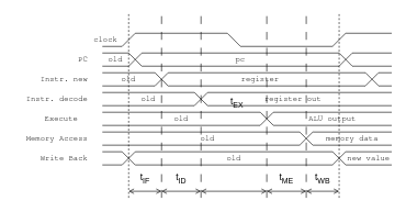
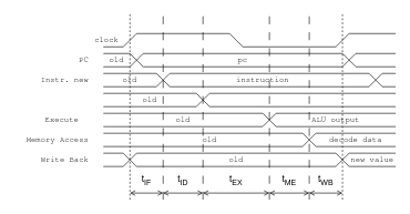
  <mxCell id="0" />
  <mxCell id="1" parent="0" />
  <mxCell id="2" value="&lt;font face=&quot;FreeMono&quot;&gt;clock&lt;/font&gt;" style="text;strokeColor=none;align=right;fillColor=none;html=1;verticalAlign=middle;whiteSpace=wrap;rounded=0;" parent="1" vertex="1"><mxGeometry x="80" y="50" width="100" height="20" as="geometry" /></mxCell>
  <mxCell id="3" value="" style="endArrow=none;html=1;rounded=0;" parent="1" edge="1"><mxGeometry width="50" height="50" relative="1" as="geometry"><mxPoint x="155" y="70" as="sourcePoint" /><mxPoint x="595" y="50" as="targetPoint" /><Array as="points"><mxPoint x="185" y="70" /><mxPoint x="205" y="50" /><mxPoint x="345" y="50" /><mxPoint x="365" y="70" /><mxPoint x="505" y="70" /><mxPoint x="525" y="50" /></Array></mxGeometry></mxCell>
  <mxCell id="4" value="&lt;font face=&quot;FreeMono&quot;&gt;PC&lt;/font&gt;" style="text;strokeColor=none;align=right;fillColor=none;html=1;verticalAlign=middle;whiteSpace=wrap;rounded=0;" parent="1" vertex="1"><mxGeometry x="35" y="80" width="100" height="20" as="geometry" /></mxCell>
  <mxCell id="5" value="" style="endArrow=none;html=1;rounded=0;" parent="1" edge="1"><mxGeometry width="50" height="50" relative="1" as="geometry"><mxPoint x="155" y="100" as="sourcePoint" /><mxPoint x="595" y="100" as="targetPoint" /><Array as="points"><mxPoint x="195" y="100" /><mxPoint x="215" y="80" /><mxPoint y="80" x="515" /><mxPoint x="535" y="100" /></Array></mxGeometry></mxCell>
  <mxCell id="6" value="" style="endArrow=none;html=1;rounded=0;" parent="1" edge="1"><mxGeometry width="50" height="50" relative="1" as="geometry"><mxPoint x="155" y="80" as="sourcePoint" /><mxPoint x="595" y="80" as="targetPoint" /><Array as="points"><mxPoint x="195" y="80" /><mxPoint x="215" y="100" /><mxPoint y="100" x="515" /><mxPoint x="535" y="80" /></Array></mxGeometry></mxCell>
  <mxCell id="7" value="&lt;font face=&quot;FreeMono&quot;&gt;pc&lt;/font&gt;" style="text;strokeColor=none;align=center;fillColor=none;html=1;verticalAlign=middle;whiteSpace=wrap;rounded=0;" parent="1" vertex="1"><mxGeometry x="345" y="80" width="40" height="20" as="geometry" /></mxCell>
  <mxCell id="8" value="&lt;font face=&quot;FreeMono&quot;&gt;Instr. new&lt;/font&gt;" style="text;strokeColor=none;align=right;fillColor=none;html=1;verticalAlign=middle;whiteSpace=wrap;rounded=0;" parent="1" vertex="1"><mxGeometry x="35" y="110" width="100" height="20" as="geometry" /></mxCell>
  <mxCell id="9" value="" style="endArrow=none;html=1;rounded=0;" parent="1" edge="1"><mxGeometry width="50" height="50" relative="1" as="geometry"><mxPoint x="155" y="110" as="sourcePoint" /><mxPoint x="595" y="110" as="targetPoint" /><Array as="points"><mxPoint x="235" y="110" /><mxPoint x="255" y="130" /><mxPoint x="555" y="130" /><mxPoint x="575" y="110" /></Array></mxGeometry></mxCell>
  <mxCell id="10" value="" style="endArrow=none;html=1;rounded=0;" parent="1" edge="1"><mxGeometry width="50" height="50" relative="1" as="geometry"><mxPoint x="155" y="130" as="sourcePoint" /><mxPoint x="595" y="130" as="targetPoint" /><Array as="points"><mxPoint x="235" y="130" /><mxPoint x="255" y="110" /><mxPoint x="555" y="110" /><mxPoint x="575" y="130" /></Array></mxGeometry></mxCell>
- <mxCell id="11" value="&lt;font face=&quot;FreeMono&quot;&gt;register&lt;/font&gt;" style="text;strokeColor=none;align=center;fillColor=none;html=1;verticalAlign=middle;whiteSpace=wrap;rounded=0;" parent="1" vertex="1"><mxGeometry x="335" y="110" width="120" height="20" as="geometry" /></mxCell>
+ <mxCell id="11" value="&lt;font face=&quot;FreeMono&quot;&gt;instruction&lt;/font&gt;" style="text;strokeColor=none;align=center;fillColor=none;html=1;verticalAlign=middle;whiteSpace=wrap;rounded=0;" parent="1" vertex="1"><mxGeometry x="335" y="110" width="120" height="20" as="geometry" /></mxCell>
  <mxCell id="12" value="" style="endArrow=none;html=1;rounded=0;" parent="1" edge="1"><mxGeometry width="50" height="50" relative="1" as="geometry"><mxPoint x="155" y="140" as="sourcePoint" /><mxPoint x="595" y="160" as="targetPoint" /><Array as="points"><mxPoint x="295" y="140" /><mxPoint x="315" y="160" /></Array></mxGeometry></mxCell>
  <mxCell id="13" value="" style="endArrow=none;html=1;rounded=0;" parent="1" edge="1"><mxGeometry width="50" height="50" relative="1" as="geometry"><mxPoint x="155" y="160" as="sourcePoint" /><mxPoint x="595" y="140" as="targetPoint" /><Array as="points"><mxPoint x="295" y="160" /><mxPoint x="315" y="140" /></Array></mxGeometry></mxCell>
- <mxCell id="14" value="&lt;font face=&quot;FreeMono&quot;&gt;Instr. decode&lt;/font&gt;" style="text;strokeColor=none;align=right;fillColor=none;html=1;verticalAlign=middle;whiteSpace=wrap;rounded=0;" parent="1" vertex="1"><mxGeometry x="35" y="140" width="100" height="20" as="geometry" /></mxCell>
- <mxCell id="15" value="&lt;font face=&quot;FreeMono&quot;&gt;register out&lt;/font&gt;" style="text;strokeColor=none;align=center;fillColor=none;html=1;verticalAlign=middle;whiteSpace=wrap;rounded=0;" parent="1" vertex="1"><mxGeometry x="385" y="140" width="120" height="20" as="geometry" /></mxCell>
  <mxCell id="16" value="&lt;font face=&quot;FreeMono&quot;&gt;Execute&lt;/font&gt;" style="text;strokeColor=none;align=right;fillColor=none;html=1;verticalAlign=middle;whiteSpace=wrap;rounded=0;" parent="1" vertex="1"><mxGeometry x="20" y="170" width="100" height="20" as="geometry" /></mxCell>
  <mxCell id="17" value="" style="endArrow=none;html=1;rounded=0;" parent="1" edge="1"><mxGeometry width="50" height="50" relative="1" as="geometry"><mxPoint x="155" y="170" as="sourcePoint" /><mxPoint x="595" y="190" as="targetPoint" /><Array as="points"><mxPoint x="395" y="170" /><mxPoint x="415" y="190" /></Array></mxGeometry></mxCell>
  <mxCell id="18" value="" style="endArrow=none;html=1;rounded=0;" parent="1" edge="1"><mxGeometry width="50" height="50" relative="1" as="geometry"><mxPoint x="155" y="190" as="sourcePoint" /><mxPoint x="595" y="170" as="targetPoint" /><Array as="points"><mxPoint x="395" y="190" /><mxPoint x="415" y="170" /></Array></mxGeometry></mxCell>
  <mxCell id="19" value="&lt;font face=&quot;FreeMono&quot;&gt;ALU output&lt;/font&gt;" style="text;strokeColor=none;align=center;fillColor=none;html=1;verticalAlign=middle;whiteSpace=wrap;rounded=0;" parent="1" vertex="1"><mxGeometry x="445" y="170" width="120" height="20" as="geometry" /></mxCell>
  <mxCell id="20" value="&lt;font face=&quot;FreeMono&quot;&gt;Memory Access&lt;/font&gt;" style="text;strokeColor=none;align=right;fillColor=none;html=1;verticalAlign=middle;whiteSpace=wrap;rounded=0;" parent="1" vertex="1"><mxGeometry x="35" y="200" width="100" height="20" as="geometry" /></mxCell>
  <mxCell id="21" value="" style="endArrow=none;html=1;rounded=0;" parent="1" edge="1"><mxGeometry width="50" height="50" relative="1" as="geometry"><mxPoint x="155" y="200" as="sourcePoint" /><mxPoint x="595" y="220" as="targetPoint" /><Array as="points"><mxPoint x="455" y="200" /><mxPoint x="475" y="220" /></Array></mxGeometry></mxCell>
  <mxCell id="22" value="" style="endArrow=none;html=1;rounded=0;" parent="1" edge="1"><mxGeometry width="50" height="50" relative="1" as="geometry"><mxPoint x="155" y="220" as="sourcePoint" /><mxPoint x="595" y="200" as="targetPoint" /><Array as="points"><mxPoint x="455" y="220" /><mxPoint x="475" y="200" /></Array></mxGeometry></mxCell>
- <mxCell id="23" value="&lt;font face=&quot;FreeMono&quot;&gt;memory data&lt;/font&gt;" style="text;strokeColor=none;align=center;fillColor=none;html=1;verticalAlign=middle;whiteSpace=wrap;rounded=0;" parent="1" vertex="1"><mxGeometry x="475" y="200" width="120" height="20" as="geometry" /></mxCell>
+ <mxCell id="23" value="&lt;font face=&quot;FreeMono&quot;&gt;decode data&lt;/font&gt;" style="text;strokeColor=none;align=center;fillColor=none;html=1;verticalAlign=middle;whiteSpace=wrap;rounded=0;" parent="1" vertex="1"><mxGeometry x="475" y="200" width="120" height="20" as="geometry" /></mxCell>
  <mxCell id="24" value="" style="endArrow=none;html=1;rounded=0;" parent="1" edge="1"><mxGeometry width="50" height="50" relative="1" as="geometry"><mxPoint x="155" y="230" as="sourcePoint" /><mxPoint x="595" y="230" as="targetPoint" /><Array as="points"><mxPoint x="185" y="230" /><mxPoint x="205" y="250" /><mxPoint x="505" y="250" /><mxPoint x="525" y="230" /></Array></mxGeometry></mxCell>
  <mxCell id="25" value="" style="endArrow=none;html=1;rounded=0;" parent="1" edge="1"><mxGeometry width="50" height="50" relative="1" as="geometry"><mxPoint x="155" y="250" as="sourcePoint" /><mxPoint x="595" y="250" as="targetPoint" /><Array as="points"><mxPoint x="185" y="250" /><mxPoint x="205" y="230" /><mxPoint x="505" y="230" /><mxPoint x="525" y="250" /></Array></mxGeometry></mxCell>
  <mxCell id="26" value="&lt;font face=&quot;FreeMono&quot;&gt;Write Back&lt;/font&gt;" style="text;strokeColor=none;align=right;fillColor=none;html=1;verticalAlign=middle;whiteSpace=wrap;rounded=0;" parent="1" vertex="1"><mxGeometry x="35" y="230" width="100" height="20" as="geometry" /></mxCell>
  <mxCell id="27" value="&lt;font face=&quot;FreeMono&quot;&gt;new value&lt;/font&gt;" style="text;strokeColor=none;align=center;fillColor=none;html=1;verticalAlign=middle;whiteSpace=wrap;rounded=0;" parent="1" vertex="1"><mxGeometry x="525" y="230" width="70" height="20" as="geometry" /></mxCell>
  <mxCell id="28" value="" style="endArrow=none;dashed=1;html=1;rounded=0;" parent="1" edge="1"><mxGeometry width="50" height="50" relative="1" as="geometry"><mxPoint y="300" as="sourcePoint" x="515" /><mxPoint y="20" as="targetPoint" x="515" /></mxGeometry></mxCell>
  <mxCell id="29" value="" style="endArrow=none;dashed=1;html=1;rounded=0;" parent="1" edge="1"><mxGeometry width="50" height="50" relative="1" as="geometry"><mxPoint x="195" y="300" as="sourcePoint" /><mxPoint x="195" y="20" as="targetPoint" /></mxGeometry></mxCell>
  <mxCell id="30" value="&lt;font face=&quot;FreeMono&quot;&gt;old&lt;/font&gt;" style="text;strokeColor=none;align=center;fillColor=none;html=1;verticalAlign=middle;whiteSpace=wrap;rounded=0;" vertex="1" parent="1"><mxGeometry x="155" y="80" width="40" height="20" as="geometry" /></mxCell>
  <mxCell id="31" value="&lt;font face=&quot;FreeMono&quot;&gt;old&lt;/font&gt;" style="text;strokeColor=none;align=center;fillColor=none;html=1;verticalAlign=middle;whiteSpace=wrap;rounded=0;" vertex="1" parent="1"><mxGeometry x="175" y="110" width="40" height="20" as="geometry" /></mxCell>
  <mxCell id="32" value="&lt;font face=&quot;FreeMono&quot;&gt;old&lt;/font&gt;" style="text;strokeColor=none;align=center;fillColor=none;html=1;verticalAlign=middle;whiteSpace=wrap;rounded=0;" vertex="1" parent="1"><mxGeometry x="205" y="140" width="40" height="20" as="geometry" /></mxCell>
  <mxCell id="33" value="&lt;font face=&quot;FreeMono&quot;&gt;old&lt;/font&gt;" style="text;strokeColor=none;align=center;fillColor=none;html=1;verticalAlign=middle;whiteSpace=wrap;rounded=0;" vertex="1" parent="1"><mxGeometry x="255" y="170" width="40" height="20" as="geometry" /></mxCell>
  <mxCell id="34" value="&lt;font face=&quot;FreeMono&quot;&gt;old&lt;/font&gt;" style="text;strokeColor=none;align=center;fillColor=none;html=1;verticalAlign=middle;whiteSpace=wrap;rounded=0;" vertex="1" parent="1"><mxGeometry x="295" y="200" width="40" height="20" as="geometry" /></mxCell>
  <mxCell id="35" value="&lt;font face=&quot;FreeMono&quot;&gt;old&lt;/font&gt;" style="text;strokeColor=none;align=center;fillColor=none;html=1;verticalAlign=middle;whiteSpace=wrap;rounded=0;" vertex="1" parent="1"><mxGeometry x="335" y="230" width="40" height="20" as="geometry" /></mxCell>
  <mxCell id="36" value="" style="endArrow=none;dashed=1;html=1;rounded=0;dashPattern=12 12;" edge="1" parent="1"><mxGeometry width="50" height="50" relative="1" as="geometry"><mxPoint x="245" y="300" as="sourcePoint" /><mxPoint x="245" y="20" as="targetPoint" /></mxGeometry></mxCell>
  <mxCell id="37" value="" style="endArrow=none;dashed=1;html=1;rounded=0;dashPattern=12 12;" edge="1" parent="1"><mxGeometry width="50" height="50" relative="1" as="geometry"><mxPoint x="305" y="300" as="sourcePoint" /><mxPoint x="305" y="20" as="targetPoint" /></mxGeometry></mxCell>
  <mxCell id="38" value="" style="endArrow=none;dashed=1;html=1;rounded=0;dashPattern=12 12;" edge="1" parent="1"><mxGeometry width="50" height="50" relative="1" as="geometry"><mxPoint x="405" y="300" as="sourcePoint" /><mxPoint x="405" y="20" as="targetPoint" /></mxGeometry></mxCell>
  <mxCell id="39" value="" style="endArrow=none;dashed=1;html=1;rounded=0;dashPattern=12 12;" edge="1" parent="1"><mxGeometry width="50" height="50" relative="1" as="geometry"><mxPoint x="465" y="300" as="sourcePoint" /><mxPoint x="465" y="20" as="targetPoint" /></mxGeometry></mxCell>
  <mxCell id="40" value="" style="endArrow=open;startArrow=open;html=1;rounded=0;startFill=0;endFill=0;" edge="1" parent="1"><mxGeometry width="50" height="50" relative="1" as="geometry"><mxPoint x="195" y="290" as="sourcePoint" /><mxPoint x="245" y="290" as="targetPoint" /></mxGeometry></mxCell>
  <mxCell id="41" value="&lt;font style=&quot;font-size: 14px;&quot;&gt;t&lt;sub&gt;IF&lt;/sub&gt;&lt;/font&gt;" style="text;strokeColor=none;align=center;fillColor=none;html=1;verticalAlign=middle;whiteSpace=wrap;rounded=0;" vertex="1" parent="1"><mxGeometry x="205" y="260" width="30" height="20" as="geometry" /></mxCell>
  <mxCell id="42" value="" style="endArrow=open;startArrow=open;html=1;rounded=0;startFill=0;endFill=0;" edge="1" parent="1"><mxGeometry width="50" height="50" relative="1" as="geometry"><mxPoint x="245" y="290" as="sourcePoint" /><mxPoint x="305" y="290" as="targetPoint" /></mxGeometry></mxCell>
  <mxCell id="43" value="&lt;font style=&quot;font-size: 14px;&quot;&gt;t&lt;sub&gt;ID&lt;/sub&gt;&lt;/font&gt;" style="text;strokeColor=none;align=center;fillColor=none;html=1;verticalAlign=middle;whiteSpace=wrap;rounded=0;" vertex="1" parent="1"><mxGeometry x="260" y="260" width="30" height="20" as="geometry" /></mxCell>
  <mxCell id="44" value="" style="endArrow=open;startArrow=open;html=1;rounded=0;startFill=0;endFill=0;" edge="1" parent="1"><mxGeometry width="50" height="50" relative="1" as="geometry"><mxPoint x="305" y="290" as="sourcePoint" /><mxPoint x="405" y="290" as="targetPoint" /></mxGeometry></mxCell>
- <mxCell id="45" value="&lt;font style=&quot;font-size: 14px;&quot;&gt;t&lt;sub&gt;EX&lt;/sub&gt;&lt;/font&gt;" style="text;strokeColor=none;align=center;fillColor=none;html=1;verticalAlign=middle;whiteSpace=wrap;rounded=0;" vertex="1" parent="1"><mxGeometry x="345" y="145" width="30" height="20" as="geometry" /></mxCell>
+ <mxCell id="45" value="&lt;font style=&quot;font-size: 14px;&quot;&gt;t&lt;sub&gt;EX&lt;/sub&gt;&lt;/font&gt;" style="text;strokeColor=none;align=center;fillColor=none;html=1;verticalAlign=middle;whiteSpace=wrap;rounded=0;" vertex="1" parent="1"><mxGeometry x="340" y="260" width="30" height="20" as="geometry" /></mxCell>
  <mxCell id="46" value="" style="endArrow=open;startArrow=open;html=1;rounded=0;startFill=0;endFill=0;" edge="1" parent="1"><mxGeometry width="50" height="50" relative="1" as="geometry"><mxPoint x="405" y="290" as="sourcePoint" /><mxPoint x="465" y="290" as="targetPoint" /></mxGeometry></mxCell>
  <mxCell id="47" value="&lt;font style=&quot;font-size: 14px;&quot;&gt;t&lt;sub&gt;ME&lt;/sub&gt;&lt;/font&gt;" style="text;strokeColor=none;align=center;fillColor=none;html=1;verticalAlign=middle;whiteSpace=wrap;rounded=0;" vertex="1" parent="1"><mxGeometry x="420" y="260" width="30" height="20" as="geometry" /></mxCell>
  <mxCell id="48" value="" style="endArrow=open;startArrow=open;html=1;rounded=0;startFill=0;endFill=0;" edge="1" parent="1"><mxGeometry width="50" height="50" relative="1" as="geometry"><mxPoint x="465" y="290" as="sourcePoint" /><mxPoint y="290" as="targetPoint" x="515" /></mxGeometry></mxCell>
  <mxCell id="49" value="&lt;font style=&quot;font-size: 14px;&quot;&gt;t&lt;sub&gt;WB&lt;/sub&gt;&lt;/font&gt;" style="text;strokeColor=none;align=center;fillColor=none;html=1;verticalAlign=middle;whiteSpace=wrap;rounded=0;" vertex="1" parent="1"><mxGeometry x="475" y="260" width="30" height="20" as="geometry" /></mxCell>
